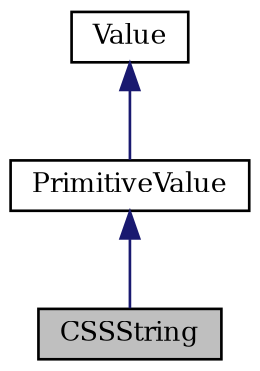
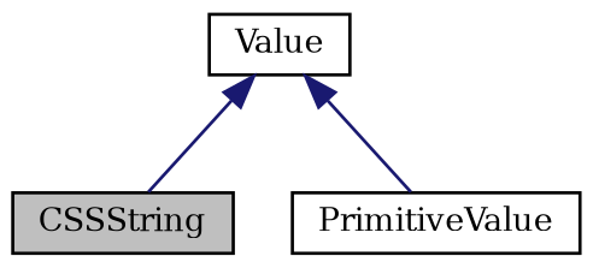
  digraph {
    fontname="DejaVu Serif"
    node [color=black fillcolor=white fontname="DejaVu Serif" fontsize=10 shape=record style=filled]
    edge [color=midnightblue dir=back fontname="DejaVu Serif" fontsize=10 labelfontname=Helvetica labelfontsize=10 style=solid]
    n1 [fillcolor=grey75 fontcolor=black height=0.2 label=CSSString width=0.4]
    n2 [height=0.2 label=PrimitiveValue width=0.4]
    n3 [height=0.2 label=Value width=0.4]
-   n2 -> n1
+   n3 -> n1
    n3 -> n2
  }
